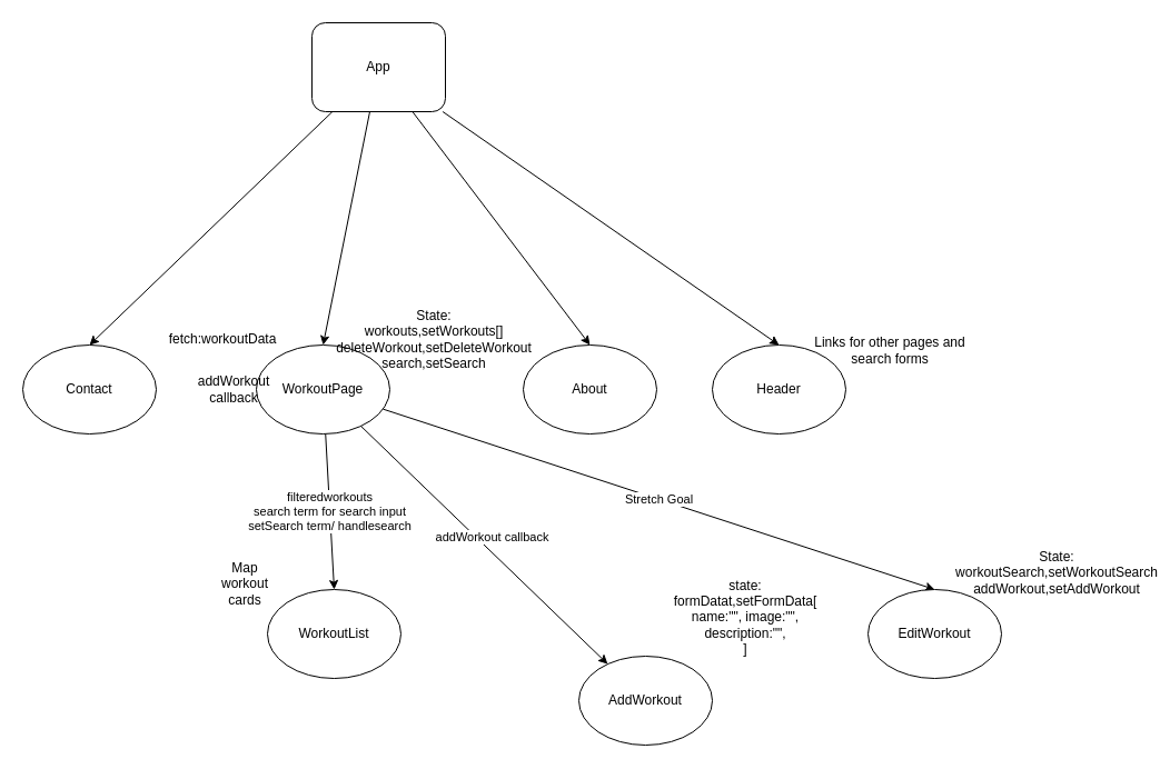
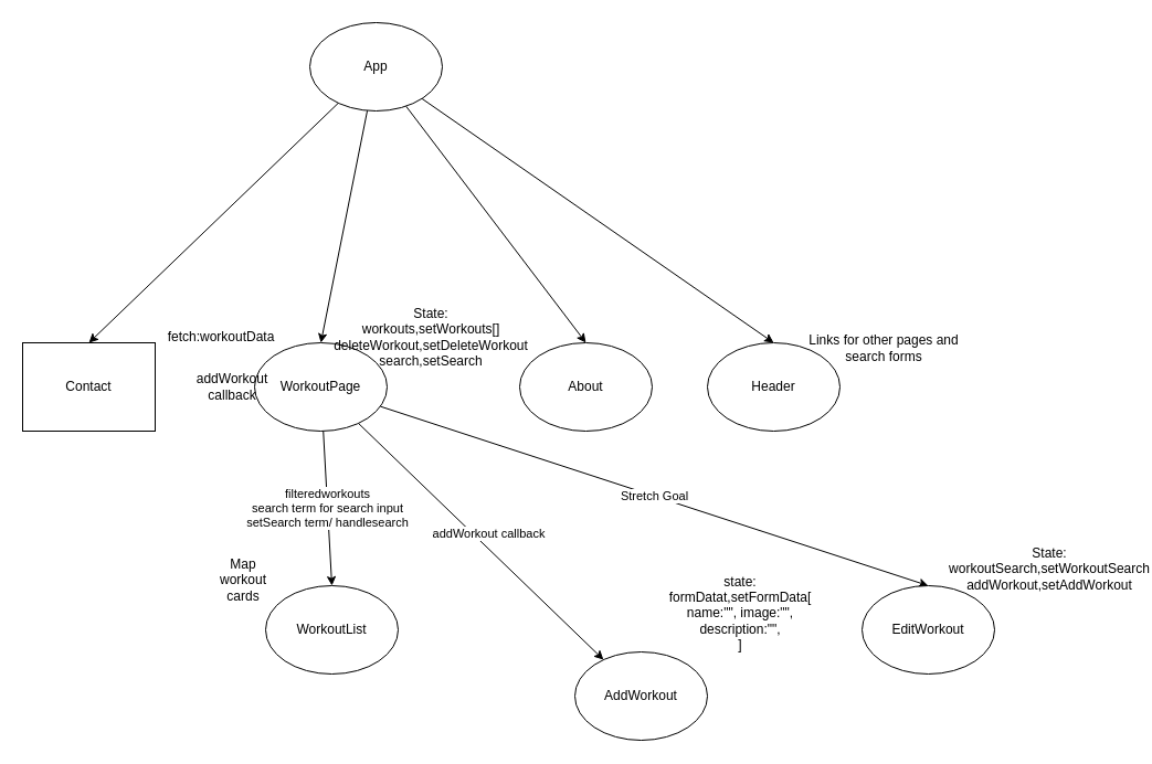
  <mxCell id="0" />
  <mxCell id="1" parent="0" />
  <mxCell id="2" style="edgeStyle=none;html=1;entryX=0.5;entryY=0;entryDx=0;entryDy=0;" parent="1" source="6" target="8" edge="1"><mxGeometry relative="1" as="geometry" /></mxCell>
  <mxCell id="3" style="edgeStyle=none;html=1;entryX=0.5;entryY=0;entryDx=0;entryDy=0;" parent="1" source="6" target="7" edge="1"><mxGeometry relative="1" as="geometry" /></mxCell>
  <mxCell id="4" style="edgeStyle=none;html=1;entryX=0.5;entryY=0;entryDx=0;entryDy=0;" parent="1" source="6" target="19" edge="1"><mxGeometry relative="1" as="geometry" /></mxCell>
  <mxCell id="5" style="edgeStyle=none;html=1;entryX=0.5;entryY=0;entryDx=0;entryDy=0;" parent="1" source="6" target="12" edge="1"><mxGeometry relative="1" as="geometry" /></mxCell>
- <mxCell id="6" value="App" style="whiteSpace=wrap;html=1;rounded=1;" parent="1" vertex="1"><mxGeometry x="280" y="20" width="120" height="80" as="geometry" /></mxCell>
- <mxCell id="7" value="Contact" style="ellipse;whiteSpace=wrap;html=1;" parent="1" vertex="1"><mxGeometry x="20" y="310" width="120" height="80" as="geometry" /></mxCell>
+ <mxCell id="6" value="App" style="ellipse;whiteSpace=wrap;html=1;" parent="1" vertex="1"><mxGeometry x="280" y="20" width="120" height="80" as="geometry" /></mxCell>
+ <mxCell id="7" value="Contact" style="whiteSpace=wrap;html=1;rounded=0;" parent="1" vertex="1"><mxGeometry x="20" y="310" width="120" height="80" as="geometry" /></mxCell>
  <mxCell id="8" value="About" style="ellipse;whiteSpace=wrap;html=1;" parent="1" vertex="1"><mxGeometry x="470" y="310" width="120" height="80" as="geometry" /></mxCell>
  <mxCell id="9" value="Stretch Goal" style="edgeStyle=none;html=1;entryX=0.5;entryY=0;entryDx=0;entryDy=0;" parent="1" source="12" target="18" edge="1"><mxGeometry relative="1" as="geometry"><mxPoint x="415.56" y="653.469" as="targetPoint" /></mxGeometry></mxCell>
  <mxCell id="10" value="filteredworkouts&lt;br&gt;search term for search input&lt;br&gt;setSearch term/ handlesearch" style="edgeStyle=none;html=1;entryX=0.5;entryY=0;entryDx=0;entryDy=0;" parent="1" source="12" target="13" edge="1"><mxGeometry relative="1" as="geometry" /></mxCell>
  <mxCell id="11" value="addWorkout callback" style="edgeStyle=none;html=1;" parent="1" source="12" target="17" edge="1"><mxGeometry y="10" relative="1" as="geometry"><mxPoint as="offset" /></mxGeometry></mxCell>
  <mxCell id="12" value="WorkoutPage" style="ellipse;whiteSpace=wrap;html=1;" parent="1" vertex="1"><mxGeometry x="230" y="310" width="120" height="80" as="geometry" /></mxCell>
  <mxCell id="13" value="WorkoutList" style="ellipse;whiteSpace=wrap;html=1;" parent="1" vertex="1"><mxGeometry x="240" y="530" width="120" height="80" as="geometry" /></mxCell>
  <mxCell id="14" value="State:&lt;br&gt;workoutSearch,setWorkoutSearch&lt;br&gt;addWorkout,setAddWorkout" style="text;html=1;strokeColor=none;fillColor=none;align=center;verticalAlign=middle;whiteSpace=wrap;rounded=0;" parent="1" vertex="1"><mxGeometry x="920" y="500" width="60" height="30" as="geometry" /></mxCell>
  <mxCell id="15" value="fetch:workoutData" style="text;html=1;strokeColor=none;fillColor=none;align=center;verticalAlign=middle;whiteSpace=wrap;rounded=0;" parent="1" vertex="1"><mxGeometry x="170" y="290" width="60" height="30" as="geometry" /></mxCell>
  <mxCell id="16" value="State:&lt;br&gt;workouts,setWorkouts[]&lt;br&gt;deleteWorkout,setDeleteWorkout&lt;br&gt;search,setSearch" style="text;html=1;strokeColor=none;fillColor=none;align=center;verticalAlign=middle;whiteSpace=wrap;rounded=0;" parent="1" vertex="1"><mxGeometry x="360" y="290" width="60" height="30" as="geometry" /></mxCell>
  <mxCell id="17" value="AddWorkout" style="ellipse;whiteSpace=wrap;html=1;" parent="1" vertex="1"><mxGeometry x="520" y="590" width="120" height="80" as="geometry" /></mxCell>
  <mxCell id="18" value="EditWorkout" style="ellipse;whiteSpace=wrap;html=1;" parent="1" vertex="1"><mxGeometry x="780" y="530" width="120" height="80" as="geometry" /></mxCell>
  <mxCell id="19" value="Header" style="ellipse;whiteSpace=wrap;html=1;" parent="1" vertex="1"><mxGeometry x="640" y="310" width="120" height="80" as="geometry" /></mxCell>
  <mxCell id="20" value="Links for other pages and search forms" style="text;html=1;strokeColor=none;fillColor=none;align=center;verticalAlign=middle;whiteSpace=wrap;rounded=0;" parent="1" vertex="1"><mxGeometry x="720" y="300" width="160" height="30" as="geometry" /></mxCell>
  <mxCell id="21" value="Map workout cards" style="text;html=1;strokeColor=none;fillColor=none;align=center;verticalAlign=middle;whiteSpace=wrap;rounded=0;" parent="1" vertex="1"><mxGeometry x="190" y="510" width="60" height="30" as="geometry" /></mxCell>
  <mxCell id="22" value="addWorkout callback" style="text;html=1;strokeColor=none;fillColor=none;align=center;verticalAlign=middle;whiteSpace=wrap;rounded=0;" parent="1" vertex="1"><mxGeometry x="180" y="335" width="60" height="30" as="geometry" /></mxCell>
  <mxCell id="23" value="state:&lt;br&gt;formDatat,setFormData[&lt;br&gt;name:&quot;&quot;, image:&quot;&quot;,&lt;br&gt;description:&quot;&quot;,&lt;br&gt;]" style="text;html=1;strokeColor=none;fillColor=none;align=center;verticalAlign=middle;whiteSpace=wrap;rounded=0;" parent="1" vertex="1"><mxGeometry x="640" y="540" width="60" height="30" as="geometry" /></mxCell>
